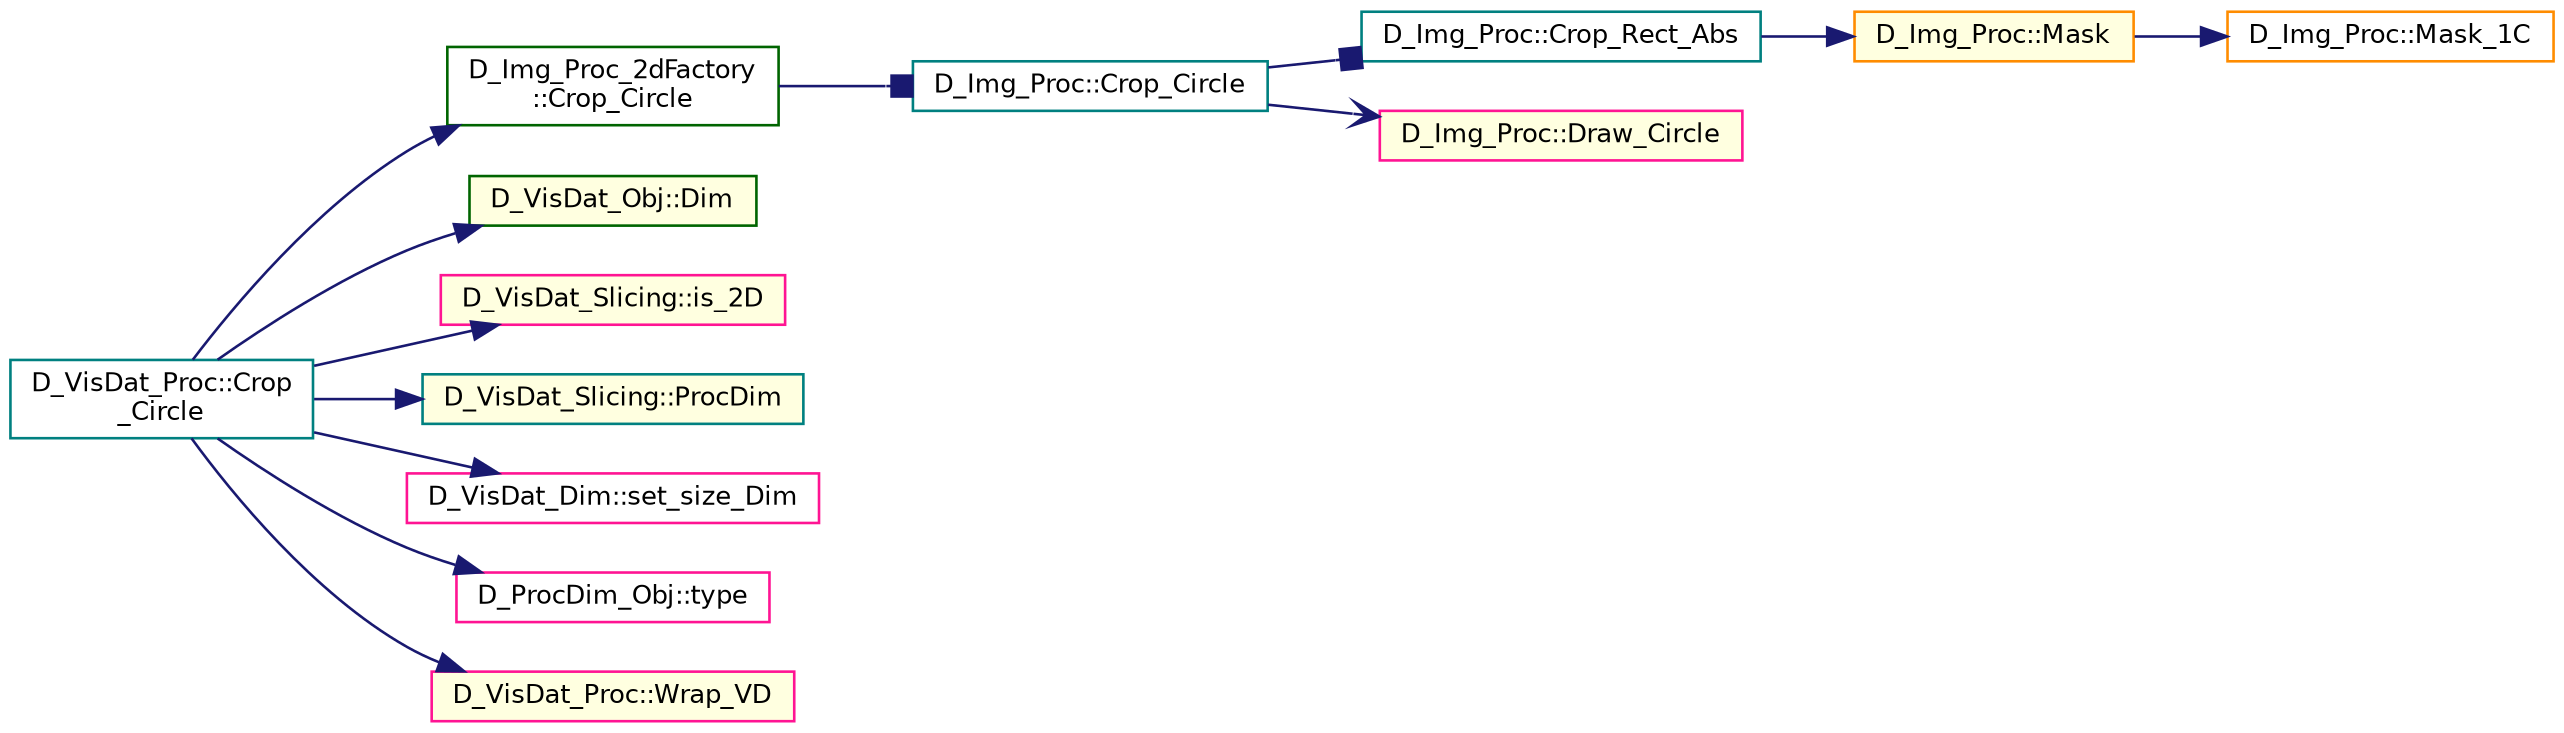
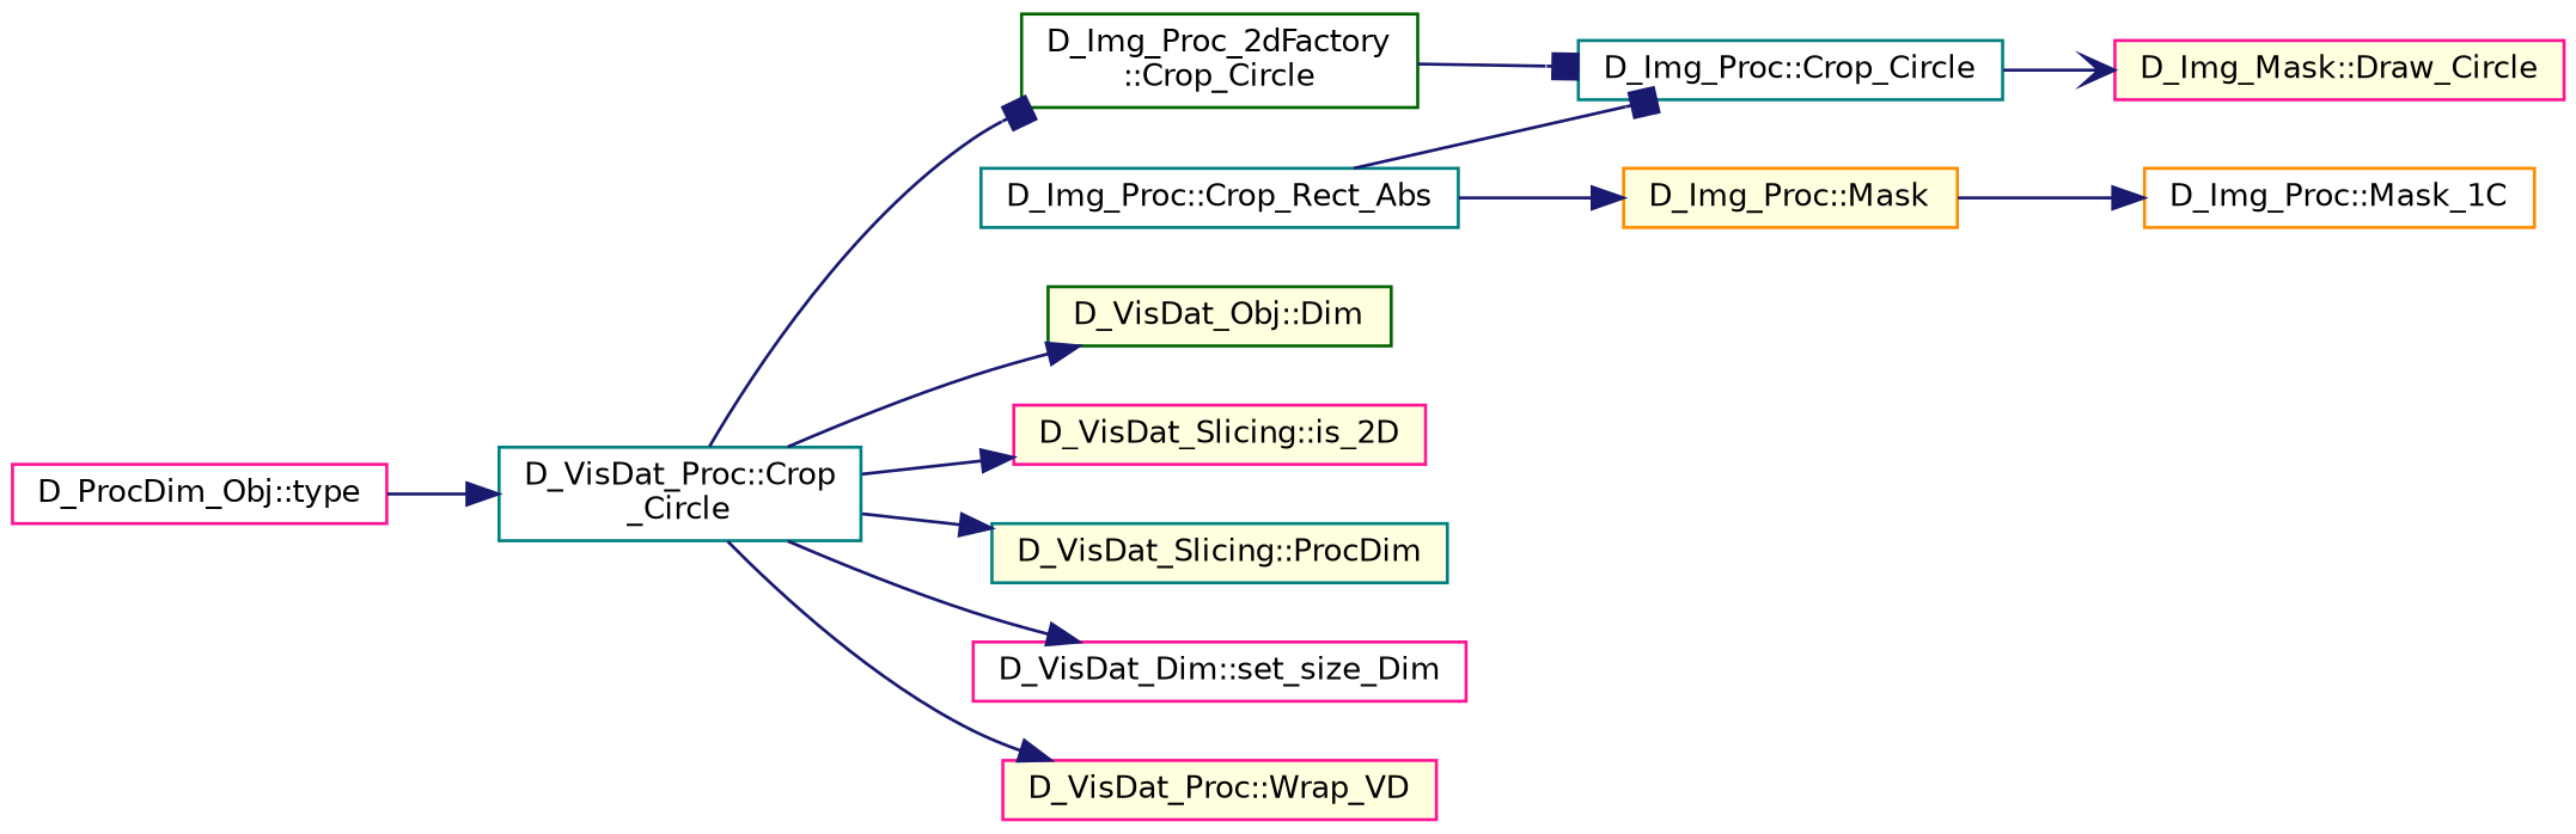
  digraph {
    rankdir=LR
    node [color=deeppink fillcolor=white fontname=Helvetica fontsize=10 shape=record style=filled]
    edge [arrowhead=normal color=midnightblue fontname=Helvetica fontsize=10 labelfontname=Helvetica labelfontsize=10 style=solid]
    n1 [color=teal fontcolor=black height=0.2 label="D_VisDat_Proc::Crop\l_Circle" width=0.4]
    n2 [color=darkgreen height=0.2 label="D_Img_Proc_2dFactory\l::Crop_Circle" width=0.4]
    n3 [color=darkgreen fillcolor=lightyellow height=0.2 label="D_VisDat_Obj::Dim" width=0.4]
    n4 [fillcolor=lightyellow height=0.2 label="D_VisDat_Slicing::is_2D" width=0.4]
    n5 [color=teal fillcolor=lightyellow height=0.2 label="D_VisDat_Slicing::ProcDim" width=0.4]
    n6 [height=0.2 label="D_VisDat_Dim::set_size_Dim" width=0.4]
    n7 [height=0.2 label="D_ProcDim_Obj::type" width=0.4]
    n8 [fillcolor=lightyellow height=0.2 label="D_VisDat_Proc::Wrap_VD" width=0.4]
    n9 [color=teal height=0.2 label="D_Img_Proc::Crop_Circle" width=0.4]
    n10 [color=teal height=0.2 label="D_Img_Proc::Crop_Rect_Abs" width=0.4]
-   n11 [fillcolor=lightyellow height=0.2 label="D_Img_Proc::Draw_Circle" width=0.4]
+   n11 [fillcolor=lightyellow height=0.2 label="D_Img_Mask::Draw_Circle" width=0.4]
    n12 [color=darkorange fillcolor=lightyellow height=0.2 label="D_Img_Proc::Mask" width=0.4]
    n13 [color=darkorange height=0.2 label="D_Img_Proc::Mask_1C" width=0.4]
-   n1 -> n2
+   n1 -> n2 [arrowhead=box]
    n1 -> n3
    n1 -> n4
    n1 -> n5
    n1 -> n6
-   n1 -> n7
+   n7 -> n1
    n1 -> n8
    n2 -> n9 [arrowhead=box]
-   n9 -> n10 [arrowhead=box]
+   n10 -> n9 [arrowhead=box]
    n9 -> n11 [arrowhead=vee]
    n10 -> n12
    n12 -> n13
  }
